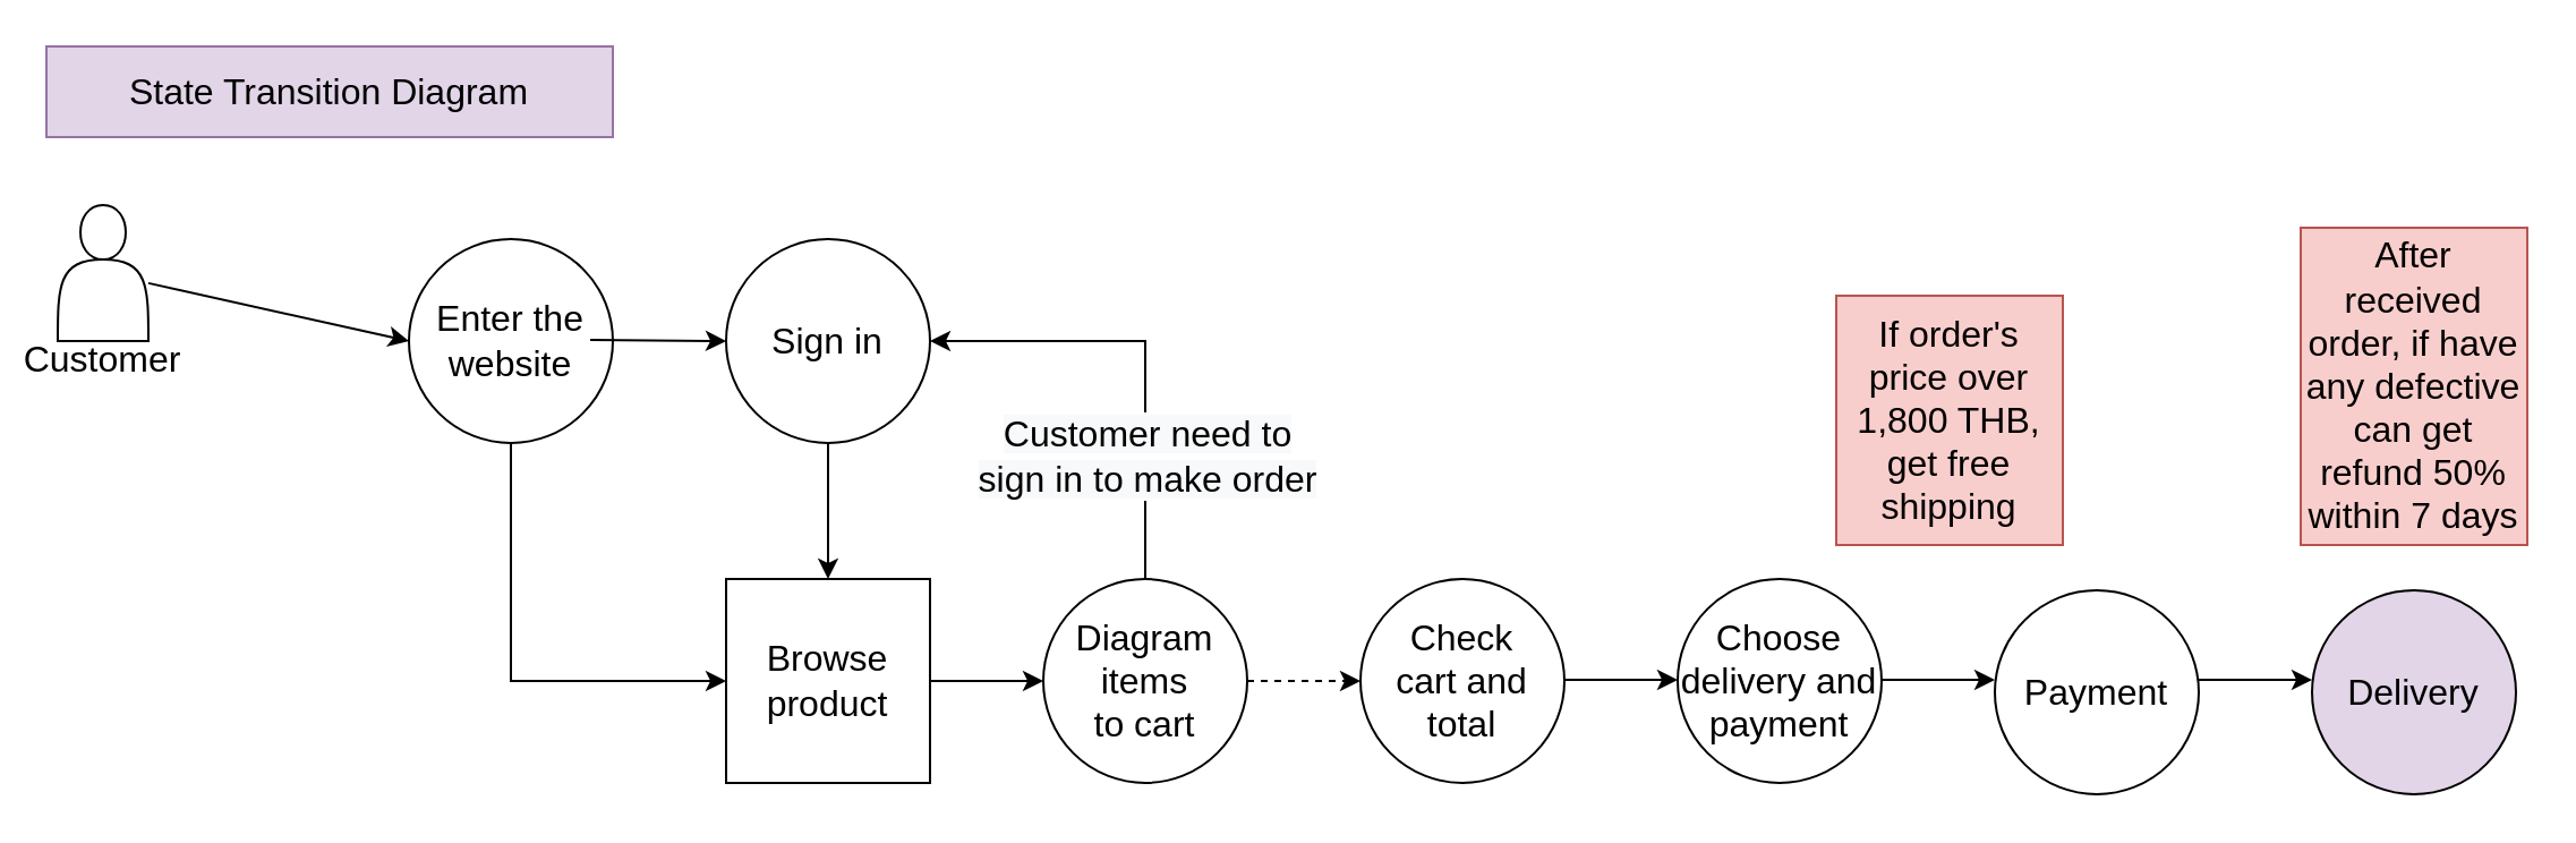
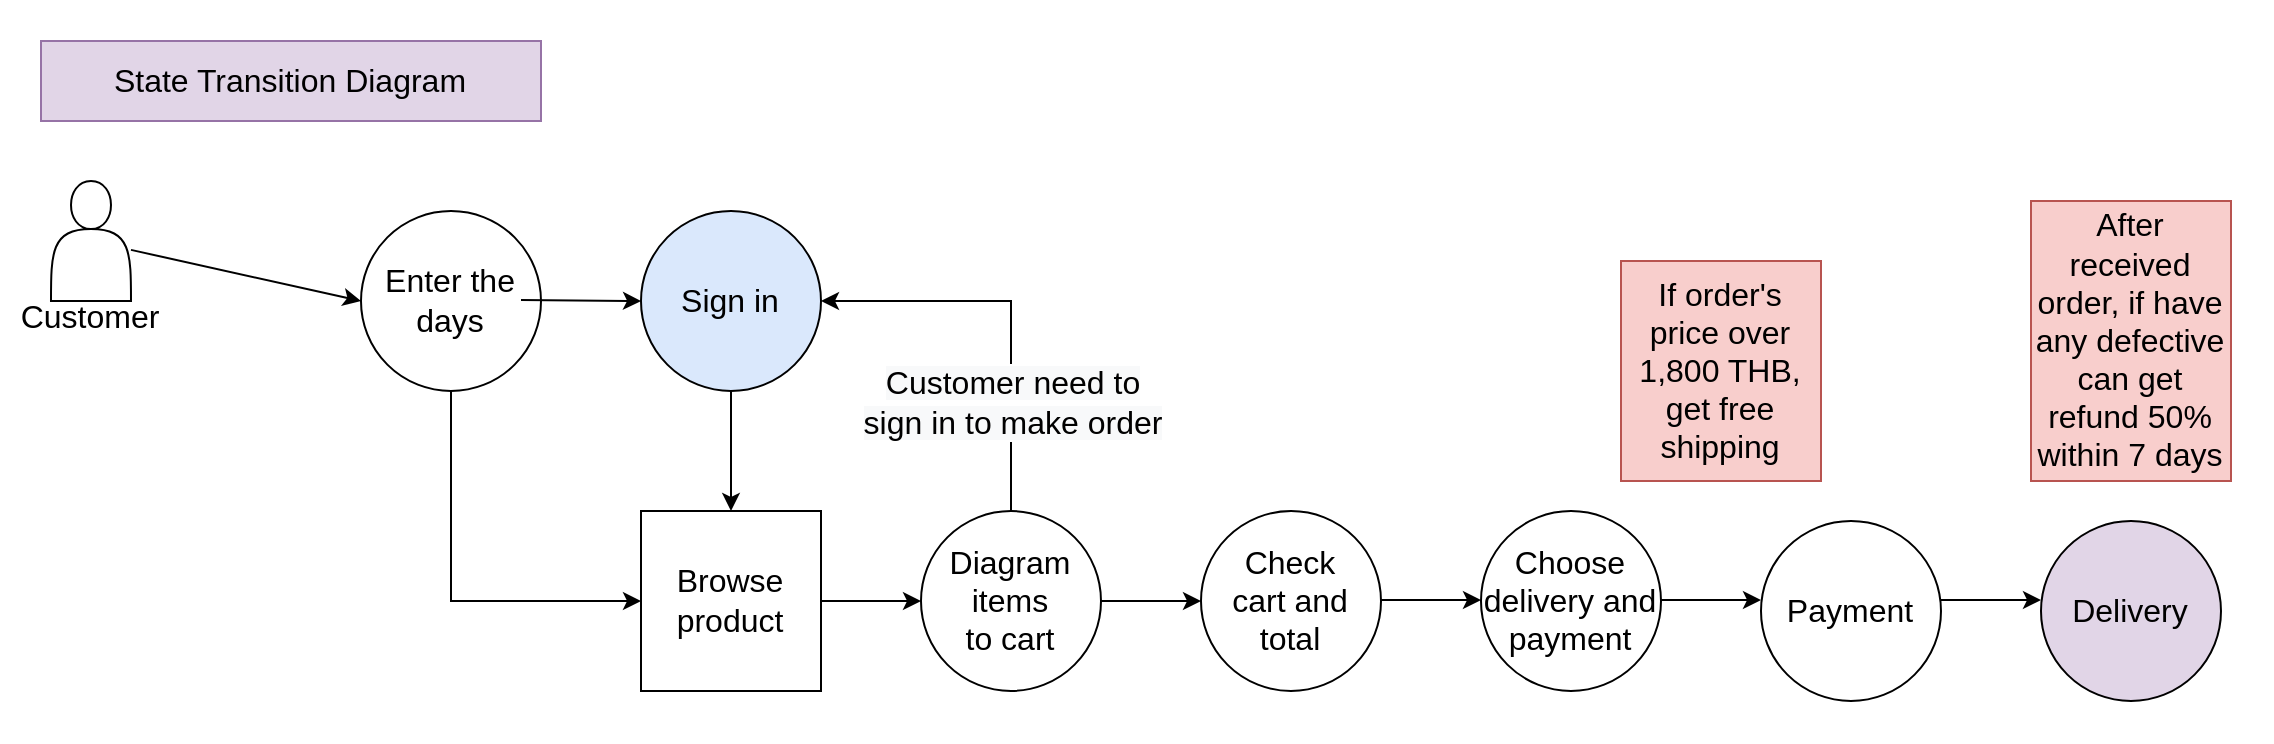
  <mxCell id="0" />
  <mxCell id="1" parent="0" />
  <mxCell id="2" value="&lt;font style=&quot;font-size: 16px&quot;&gt;State Transition Diagram&lt;/font&gt;" style="text;html=1;strokeColor=#9673a6;fillColor=#e1d5e7;align=center;verticalAlign=middle;whiteSpace=wrap;rounded=0;" vertex="1" parent="1"><mxGeometry x="20" y="20" width="250" height="40" as="geometry" /></mxCell>
  <mxCell id="3" value="&lt;br&gt;&lt;br&gt;&lt;br&gt;&lt;br&gt;Customer" style="shape=actor;whiteSpace=wrap;html=1;fontSize=16;" vertex="1" parent="1"><mxGeometry x="25" y="90" width="40" height="60" as="geometry" /></mxCell>
- <mxCell id="4" value="Enter the website" style="ellipse;whiteSpace=wrap;html=1;aspect=fixed;fontSize=16;" vertex="1" parent="1"><mxGeometry x="180" y="105" width="90" height="90" as="geometry" /></mxCell>
- <mxCell id="5" value="Sign in" style="ellipse;whiteSpace=wrap;html=1;aspect=fixed;fontSize=16;" vertex="1" parent="1"><mxGeometry x="320" y="105" width="90" height="90" as="geometry" /></mxCell>
+ <mxCell id="4" value="Enter the days" style="ellipse;whiteSpace=wrap;html=1;aspect=fixed;fontSize=16;" vertex="1" parent="1"><mxGeometry x="180" y="105" width="90" height="90" as="geometry" /></mxCell>
+ <mxCell id="5" value="Sign in" style="ellipse;whiteSpace=wrap;html=1;aspect=fixed;fontSize=16;fillColor=#dae8fc;" vertex="1" parent="1"><mxGeometry x="320" y="105" width="90" height="90" as="geometry" /></mxCell>
  <mxCell id="6" value="Browse product" style="whiteSpace=wrap;html=1;aspect=fixed;fontSize=16;rounded=0;" vertex="1" parent="1"><mxGeometry x="320" y="255" width="90" height="90" as="geometry" /></mxCell>
  <mxCell id="7" value="Diagram items&lt;br&gt;to cart" style="ellipse;whiteSpace=wrap;html=1;aspect=fixed;fontSize=16;" vertex="1" parent="1"><mxGeometry x="460" y="255" width="90" height="90" as="geometry" /></mxCell>
  <mxCell id="8" value="Check &lt;br&gt;cart and total" style="ellipse;whiteSpace=wrap;html=1;aspect=fixed;fontSize=16;" vertex="1" parent="1"><mxGeometry x="600" y="255" width="90" height="90" as="geometry" /></mxCell>
  <mxCell id="9" value="" style="endArrow=classic;html=1;rounded=0;fontSize=16;entryX=0;entryY=0.5;entryDx=0;entryDy=0;" edge="1" parent="1" source="3" target="4"><mxGeometry width="50" height="50" relative="1" as="geometry"><mxPoint x="380" y="180" as="sourcePoint" /><mxPoint x="430" y="130" as="targetPoint" /></mxGeometry></mxCell>
  <mxCell id="10" value="" style="endArrow=classic;html=1;rounded=0;fontSize=16;" edge="1" parent="1"><mxGeometry width="50" height="50" relative="1" as="geometry"><mxPoint x="260" y="149.5" as="sourcePoint" /><mxPoint x="320" y="150" as="targetPoint" /></mxGeometry></mxCell>
  <mxCell id="11" value="" style="endArrow=classic;html=1;rounded=0;fontSize=16;exitX=0.5;exitY=1;exitDx=0;exitDy=0;entryX=0;entryY=0.5;entryDx=0;entryDy=0;edgeStyle=orthogonalEdgeStyle;" edge="1" parent="1" source="4" target="6"><mxGeometry width="50" height="50" relative="1" as="geometry"><mxPoint x="380" y="180" as="sourcePoint" /><mxPoint x="430" y="130" as="targetPoint" /></mxGeometry></mxCell>
  <mxCell id="12" value="" style="endArrow=classic;html=1;rounded=0;fontSize=16;exitX=0.5;exitY=1;exitDx=0;exitDy=0;entryX=0.5;entryY=0;entryDx=0;entryDy=0;" edge="1" parent="1" source="5" target="6"><mxGeometry width="50" height="50" relative="1" as="geometry"><mxPoint x="380" y="180" as="sourcePoint" /><mxPoint x="430" y="130" as="targetPoint" /></mxGeometry></mxCell>
  <mxCell id="13" value="" style="endArrow=classic;html=1;rounded=0;fontSize=16;exitX=1;exitY=0.5;exitDx=0;exitDy=0;entryX=0;entryY=0.5;entryDx=0;entryDy=0;" edge="1" parent="1" source="6" target="7"><mxGeometry width="50" height="50" relative="1" as="geometry"><mxPoint x="380" y="180" as="sourcePoint" /><mxPoint x="430" y="130" as="targetPoint" /></mxGeometry></mxCell>
  <mxCell id="14" value="" style="endArrow=classic;html=1;rounded=0;fontSize=16;exitX=0.5;exitY=0;exitDx=0;exitDy=0;entryX=1;entryY=0.5;entryDx=0;entryDy=0;edgeStyle=orthogonalEdgeStyle;" edge="1" parent="1" source="7" target="5"><mxGeometry width="50" height="50" relative="1" as="geometry"><mxPoint x="380" y="180" as="sourcePoint" /><mxPoint x="430" y="130" as="targetPoint" /></mxGeometry></mxCell>
  <mxCell id="15" value="&lt;span style=&quot;background-color: rgb(248 , 249 , 250)&quot;&gt;Customer need to &lt;br&gt;sign in to make order&lt;/span&gt;" style="edgeLabel;html=1;align=center;verticalAlign=middle;resizable=0;points=[];fontSize=16;" vertex="1" connectable="0" parent="14"><mxGeometry x="-0.06" y="2" relative="1" as="geometry"><mxPoint x="2" y="39" as="offset" /></mxGeometry></mxCell>
- <mxCell id="16" value="" style="endArrow=classic;html=1;rounded=0;fontSize=16;exitX=1;exitY=0.5;exitDx=0;exitDy=0;entryX=0;entryY=0.5;entryDx=0;entryDy=0;dashed=1;" edge="1" parent="1" source="7" target="8"><mxGeometry width="50" height="50" relative="1" as="geometry"><mxPoint x="380" y="180" as="sourcePoint" /><mxPoint x="430" y="130" as="targetPoint" /></mxGeometry></mxCell>
+ <mxCell id="16" value="" style="endArrow=classic;html=1;rounded=0;fontSize=16;exitX=1;exitY=0.5;exitDx=0;exitDy=0;entryX=0;entryY=0.5;entryDx=0;entryDy=0;" edge="1" parent="1" source="7" target="8"><mxGeometry width="50" height="50" relative="1" as="geometry"><mxPoint x="380" y="180" as="sourcePoint" /><mxPoint x="430" y="130" as="targetPoint" /></mxGeometry></mxCell>
  <mxCell id="17" value="Choose delivery and payment" style="ellipse;whiteSpace=wrap;html=1;aspect=fixed;fontSize=16;" vertex="1" parent="1"><mxGeometry x="740" y="255" width="90" height="90" as="geometry" /></mxCell>
  <mxCell id="18" value="Payment" style="ellipse;whiteSpace=wrap;html=1;aspect=fixed;fontSize=16;" vertex="1" parent="1"><mxGeometry x="880" y="260" width="90" height="90" as="geometry" /></mxCell>
  <mxCell id="19" value="Delivery" style="ellipse;whiteSpace=wrap;html=1;aspect=fixed;fontSize=16;fillColor=#e1d5e7;" vertex="1" parent="1"><mxGeometry x="1020" y="260" width="90" height="90" as="geometry" /></mxCell>
  <mxCell id="20" value="" style="endArrow=classic;html=1;rounded=0;fontSize=16;exitX=1;exitY=0.5;exitDx=0;exitDy=0;entryX=0;entryY=0.5;entryDx=0;entryDy=0;" edge="1" parent="1"><mxGeometry width="50" height="50" relative="1" as="geometry"><mxPoint x="690" y="299.5" as="sourcePoint" /><mxPoint x="740" y="299.5" as="targetPoint" /></mxGeometry></mxCell>
  <mxCell id="21" value="" style="endArrow=classic;html=1;rounded=0;fontSize=16;exitX=1;exitY=0.5;exitDx=0;exitDy=0;entryX=0;entryY=0.5;entryDx=0;entryDy=0;" edge="1" parent="1"><mxGeometry width="50" height="50" relative="1" as="geometry"><mxPoint x="830" y="299.5" as="sourcePoint" /><mxPoint x="880" y="299.5" as="targetPoint" /></mxGeometry></mxCell>
  <mxCell id="22" value="" style="endArrow=classic;html=1;rounded=0;fontSize=16;exitX=1;exitY=0.5;exitDx=0;exitDy=0;entryX=0;entryY=0.5;entryDx=0;entryDy=0;" edge="1" parent="1"><mxGeometry width="50" height="50" relative="1" as="geometry"><mxPoint x="970" y="299.5" as="sourcePoint" /><mxPoint x="1020" y="299.5" as="targetPoint" /></mxGeometry></mxCell>
  <mxCell id="23" value="If order's price over 1,800 THB, get free shipping" style="text;html=1;strokeColor=#b85450;fillColor=#f8cecc;align=center;verticalAlign=middle;whiteSpace=wrap;rounded=0;fontSize=16;" vertex="1" parent="1"><mxGeometry x="810" y="130" width="100" height="110" as="geometry" /></mxCell>
  <mxCell id="24" value="After received order, if have any defective can get refund 50% within 7 days" style="text;html=1;strokeColor=#b85450;fillColor=#f8cecc;align=center;verticalAlign=middle;whiteSpace=wrap;rounded=0;fontSize=16;" vertex="1" parent="1"><mxGeometry x="1015" y="100" width="100" height="140" as="geometry" /></mxCell>
